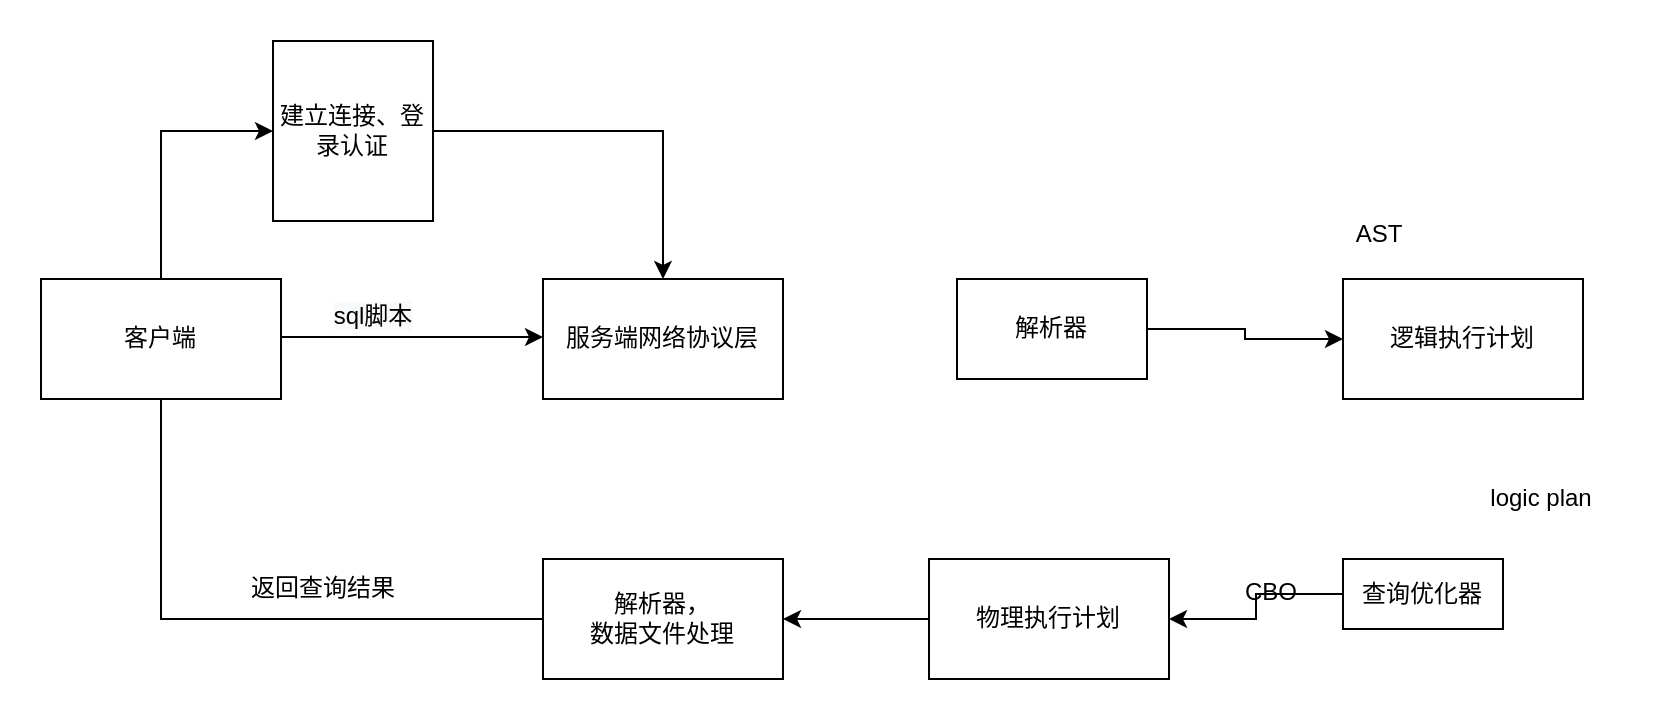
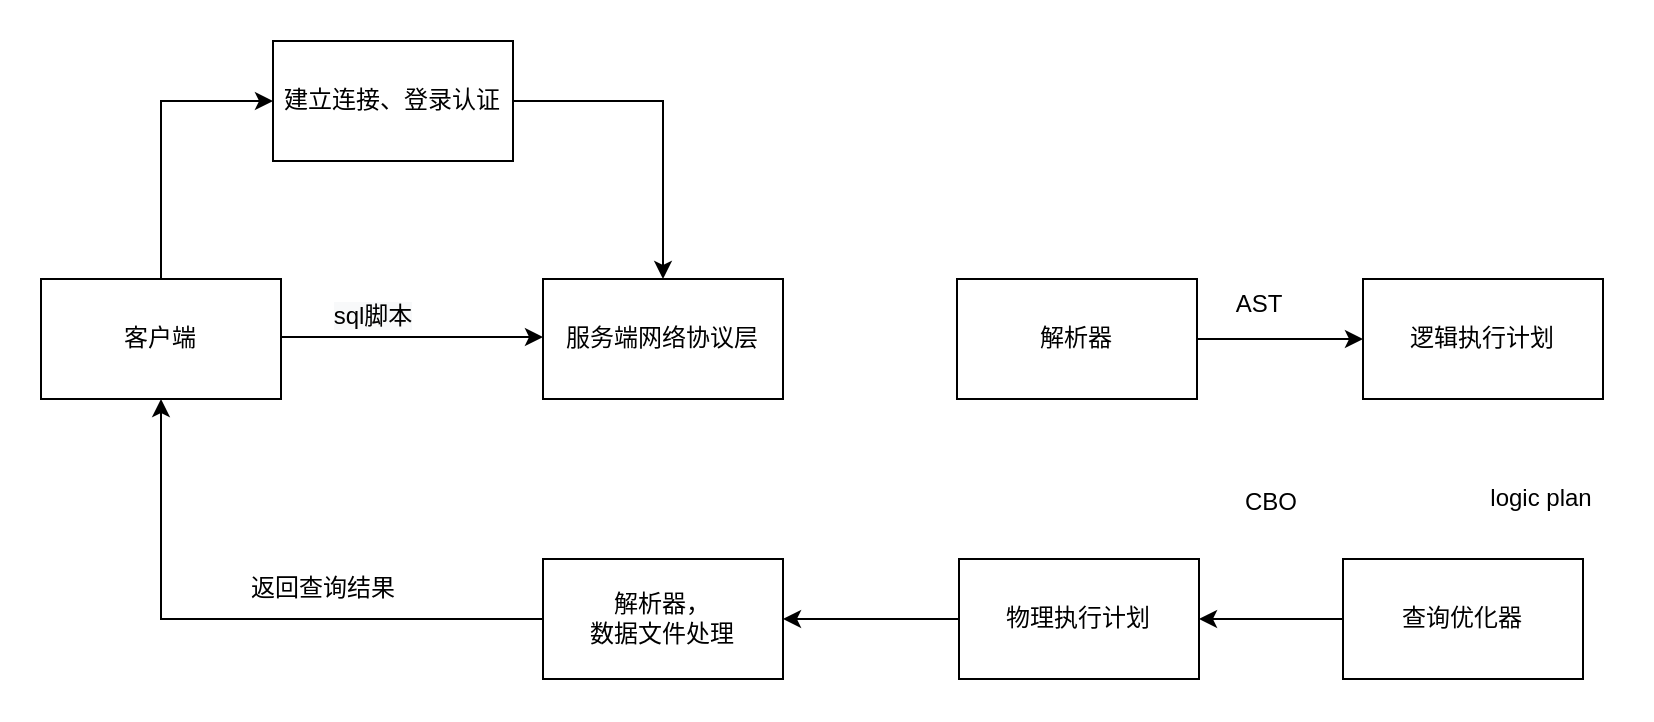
  <mxCell id="0" />
  <mxCell id="1" parent="0" />
  <mxCell id="2" value="" style="edgeStyle=orthogonalEdgeStyle;rounded=0;orthogonalLoop=1;jettySize=auto;html=1;" edge="1" parent="1"><mxGeometry relative="1" as="geometry"><mxPoint x="140" y="168" as="sourcePoint" /><mxPoint x="271" y="168" as="targetPoint" /></mxGeometry></mxCell>
  <mxCell id="3" value="&lt;span style=&quot;font-size: 12px ; background-color: rgb(248 , 249 , 250)&quot;&gt;sql脚本&lt;/span&gt;" style="edgeLabel;html=1;align=center;verticalAlign=middle;resizable=0;points=[];" vertex="1" connectable="0" parent="2"><mxGeometry x="-0.313" y="-1" relative="1" as="geometry"><mxPoint y="-12" as="offset" /></mxGeometry></mxCell>
  <mxCell id="4" value="" style="edgeStyle=orthogonalEdgeStyle;rounded=0;orthogonalLoop=1;jettySize=auto;html=1;entryX=0;entryY=0.5;entryDx=0;entryDy=0;" edge="1" parent="1" source="5" target="8"><mxGeometry relative="1" as="geometry" /></mxCell>
  <mxCell id="5" value="客户端" style="rounded=0;whiteSpace=wrap;html=1;" vertex="1" parent="1"><mxGeometry x="20" y="139" width="120" height="60" as="geometry" /></mxCell>
  <mxCell id="6" value="服务端网络协议层" style="whiteSpace=wrap;html=1;rounded=0;" vertex="1" parent="1"><mxGeometry x="271" y="139" width="120" height="60" as="geometry" /></mxCell>
  <mxCell id="7" style="edgeStyle=orthogonalEdgeStyle;rounded=0;orthogonalLoop=1;jettySize=auto;html=1;exitX=1;exitY=0.5;exitDx=0;exitDy=0;entryX=0.5;entryY=0;entryDx=0;entryDy=0;" edge="1" parent="1" source="8" target="6"><mxGeometry relative="1" as="geometry" /></mxCell>
- <mxCell id="8" value="建立连接、登录认证" style="whiteSpace=wrap;html=1;rounded=0;" vertex="1" parent="1"><mxGeometry x="136" y="20" width="80" height="90" as="geometry" /></mxCell>
+ <mxCell id="8" value="建立连接、登录认证" style="whiteSpace=wrap;html=1;rounded=0;" vertex="1" parent="1"><mxGeometry x="136" y="20" width="120" height="60" as="geometry" /></mxCell>
  <mxCell id="9" value="" style="edgeStyle=orthogonalEdgeStyle;rounded=0;orthogonalLoop=1;jettySize=auto;html=1;" edge="1" parent="1" source="10" target="11"><mxGeometry relative="1" as="geometry" /></mxCell>
- <mxCell id="10" value="解析器" style="whiteSpace=wrap;html=1;rounded=0;" vertex="1" parent="1"><mxGeometry x="478" y="139" width="95" height="50" as="geometry" /></mxCell>
- <mxCell id="11" value="逻辑执行计划" style="whiteSpace=wrap;html=1;rounded=0;" vertex="1" parent="1"><mxGeometry x="671" y="139" width="120" height="60" as="geometry" /></mxCell>
+ <mxCell id="10" value="解析器" style="whiteSpace=wrap;html=1;rounded=0;" vertex="1" parent="1"><mxGeometry x="478" y="139" width="120" height="60" as="geometry" /></mxCell>
+ <mxCell id="11" value="逻辑执行计划" style="whiteSpace=wrap;html=1;rounded=0;" vertex="1" parent="1"><mxGeometry x="681" y="139" width="120" height="60" as="geometry" /></mxCell>
  <mxCell id="12" value="" style="edgeStyle=orthogonalEdgeStyle;rounded=0;orthogonalLoop=1;jettySize=auto;html=1;" edge="1" parent="1" source="13" target="15"><mxGeometry relative="1" as="geometry" /></mxCell>
- <mxCell id="13" value="查询优化器" style="whiteSpace=wrap;html=1;rounded=0;" vertex="1" parent="1"><mxGeometry x="671" y="279" width="80" height="35" as="geometry" /></mxCell>
+ <mxCell id="13" value="查询优化器" style="whiteSpace=wrap;html=1;rounded=0;" vertex="1" parent="1"><mxGeometry x="671" y="279" width="120" height="60" as="geometry" /></mxCell>
  <mxCell id="14" value="" style="edgeStyle=orthogonalEdgeStyle;rounded=0;orthogonalLoop=1;jettySize=auto;html=1;" edge="1" parent="1" source="15" target="17"><mxGeometry relative="1" as="geometry" /></mxCell>
- <mxCell id="15" value="物理执行计划" style="whiteSpace=wrap;html=1;rounded=0;" vertex="1" parent="1"><mxGeometry x="464" y="279" width="120" height="60" as="geometry" /></mxCell>
- <mxCell id="16" style="edgeStyle=orthogonalEdgeStyle;rounded=0;orthogonalLoop=1;jettySize=auto;html=1;exitX=0;exitY=0.5;exitDx=0;exitDy=0;entryX=0.5;entryY=1;entryDx=0;entryDy=0;endArrow=none;" edge="1" parent="1" source="17" target="5"><mxGeometry relative="1" as="geometry" /></mxCell>
+ <mxCell id="15" value="物理执行计划" style="whiteSpace=wrap;html=1;rounded=0;" vertex="1" parent="1"><mxGeometry x="479" y="279" width="120" height="60" as="geometry" /></mxCell>
+ <mxCell id="16" style="edgeStyle=orthogonalEdgeStyle;rounded=0;orthogonalLoop=1;jettySize=auto;html=1;exitX=0;exitY=0.5;exitDx=0;exitDy=0;entryX=0.5;entryY=1;entryDx=0;entryDy=0;" edge="1" parent="1" source="17" target="5"><mxGeometry relative="1" as="geometry" /></mxCell>
  <mxCell id="17" value="解析器，&lt;br&gt;数据文件处理" style="whiteSpace=wrap;html=1;rounded=0;" vertex="1" parent="1"><mxGeometry x="271" y="279" width="120" height="60" as="geometry" /></mxCell>
  <mxCell id="18" value="返回查询结果" style="text;html=1;align=center;verticalAlign=middle;resizable=0;points=[];autosize=1;strokeColor=none;fillColor=none;" vertex="1" parent="1"><mxGeometry x="116" y="284" width="90" height="20" as="geometry" /></mxCell>
- <mxCell id="19" value="AST" style="text;html=1;align=center;verticalAlign=middle;resizable=0;points=[];autosize=1;strokeColor=none;fillColor=none;" vertex="1" parent="1"><mxGeometry x="669" y="107" width="40" height="20" as="geometry" /></mxCell>
+ <mxCell id="19" value="AST" style="text;html=1;align=center;verticalAlign=middle;resizable=0;points=[];autosize=1;strokeColor=none;fillColor=none;" vertex="1" parent="1"><mxGeometry x="609" y="142" width="40" height="20" as="geometry" /></mxCell>
  <mxCell id="20" value="logic plan" style="text;html=1;align=center;verticalAlign=middle;resizable=0;points=[];autosize=1;strokeColor=none;fillColor=none;" vertex="1" parent="1"><mxGeometry x="735" y="239" width="70" height="20" as="geometry" /></mxCell>
- <mxCell id="21" value="CBO" style="text;html=1;align=center;verticalAlign=middle;resizable=0;points=[];autosize=1;strokeColor=none;fillColor=none;" vertex="1" parent="1"><mxGeometry x="615" y="286" width="40" height="20" as="geometry" /></mxCell>
+ <mxCell id="21" value="CBO" style="text;html=1;align=center;verticalAlign=middle;resizable=0;points=[];autosize=1;strokeColor=none;fillColor=none;" vertex="1" parent="1"><mxGeometry x="615" y="241" width="40" height="20" as="geometry" /></mxCell>
